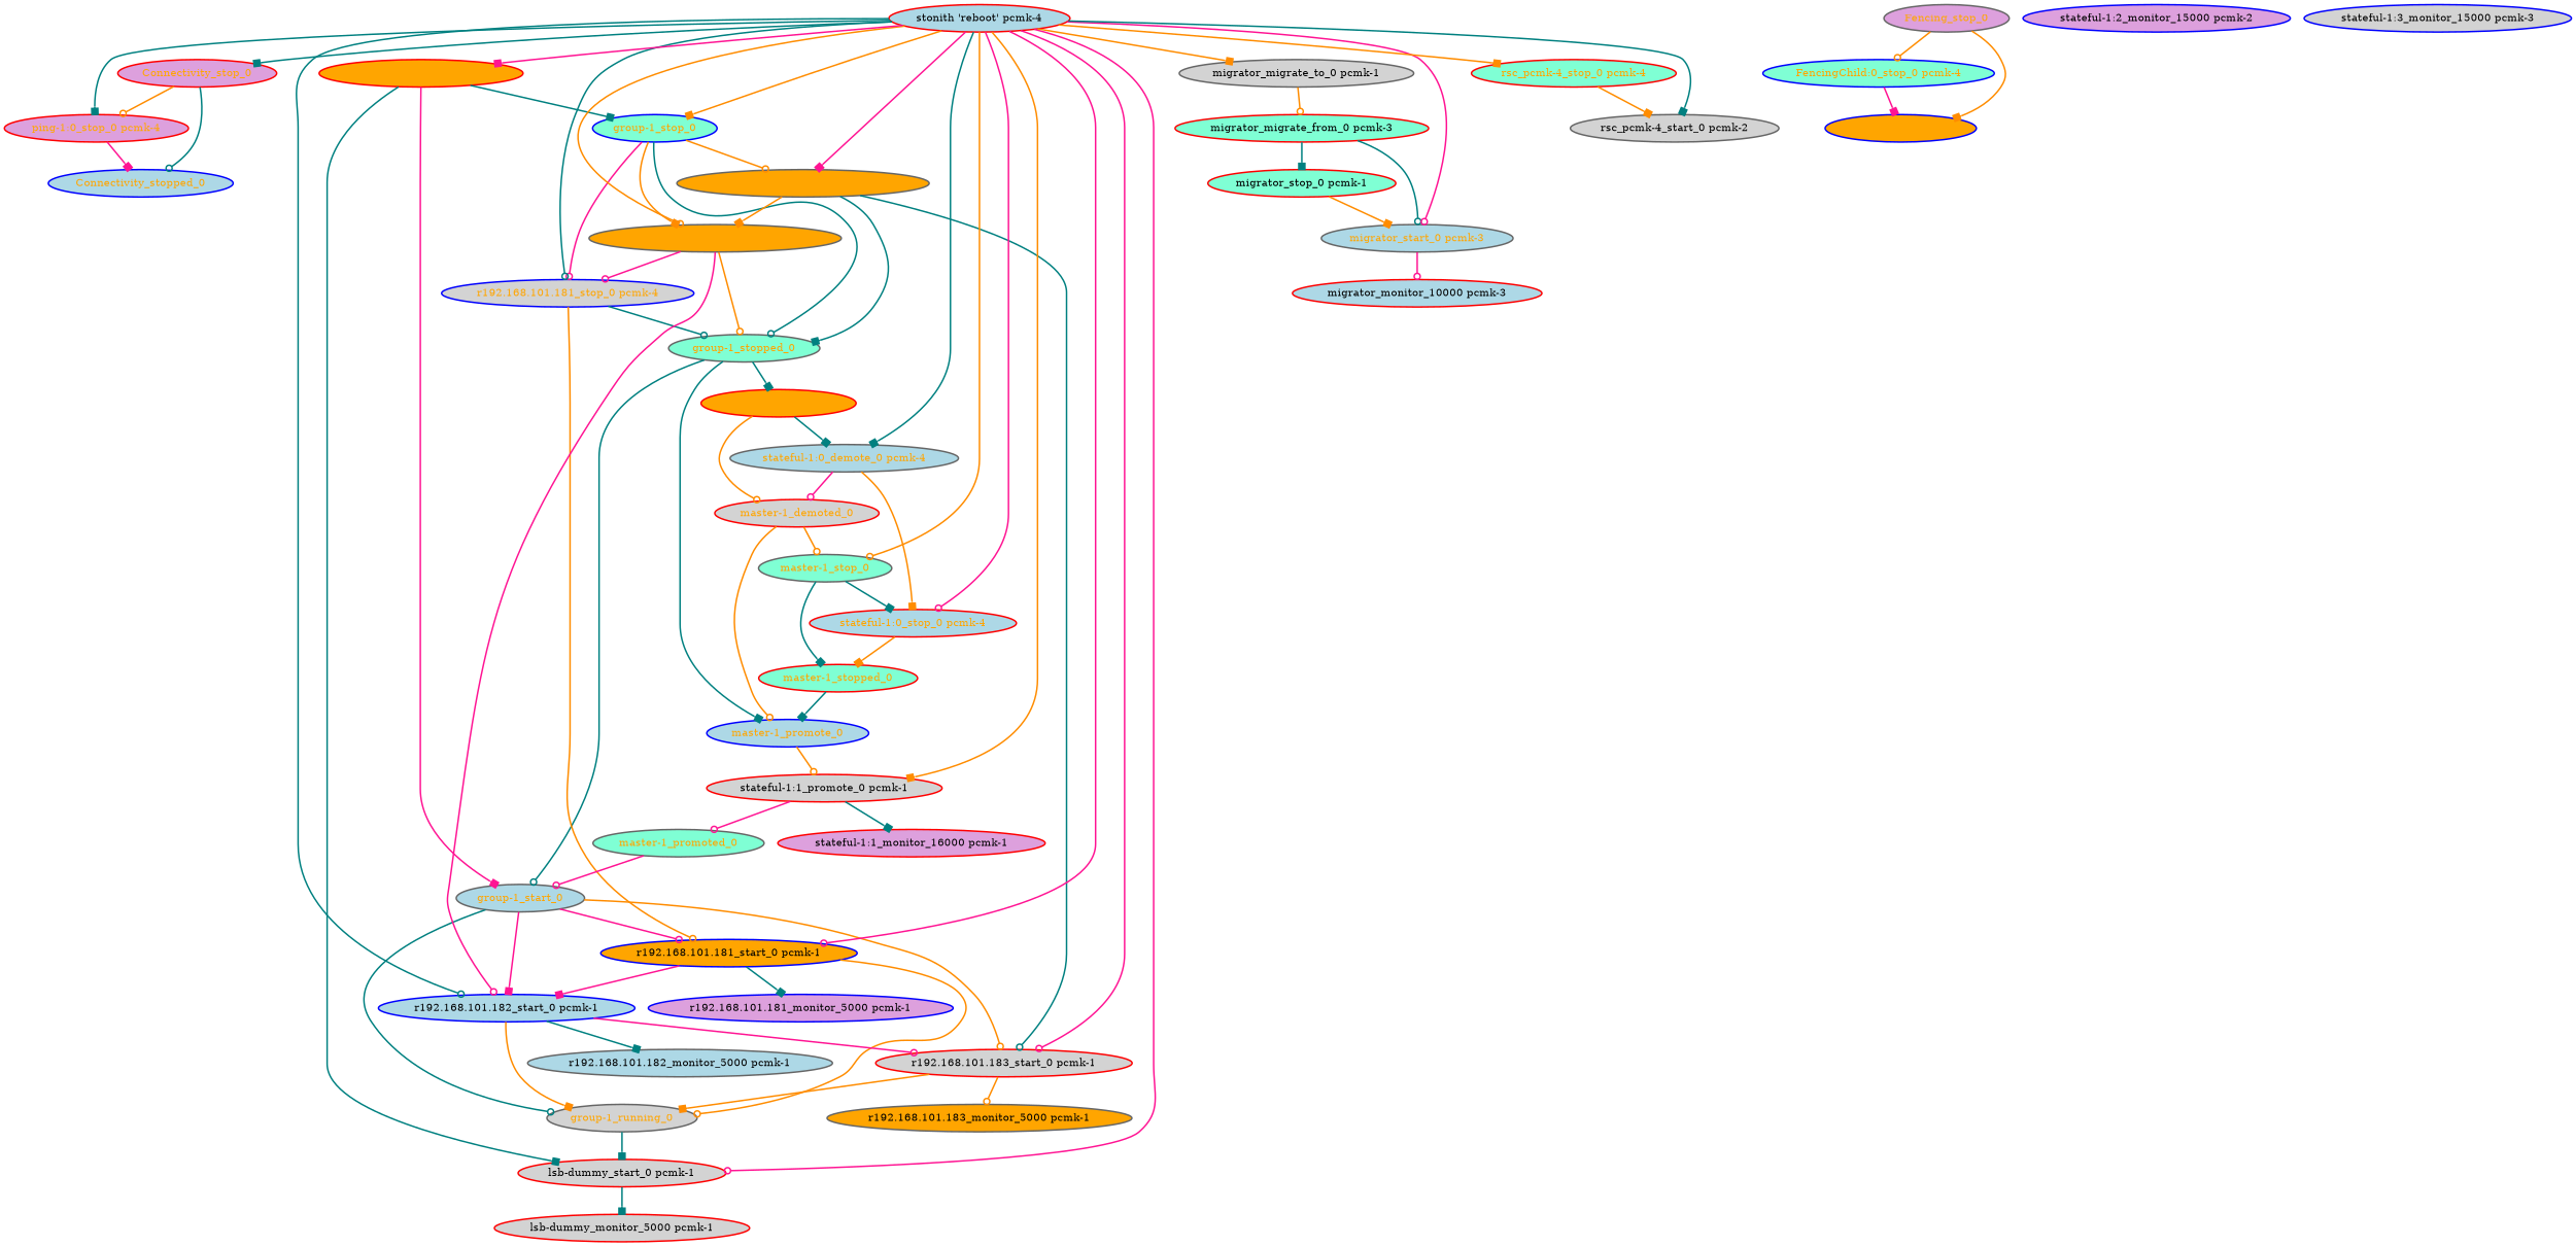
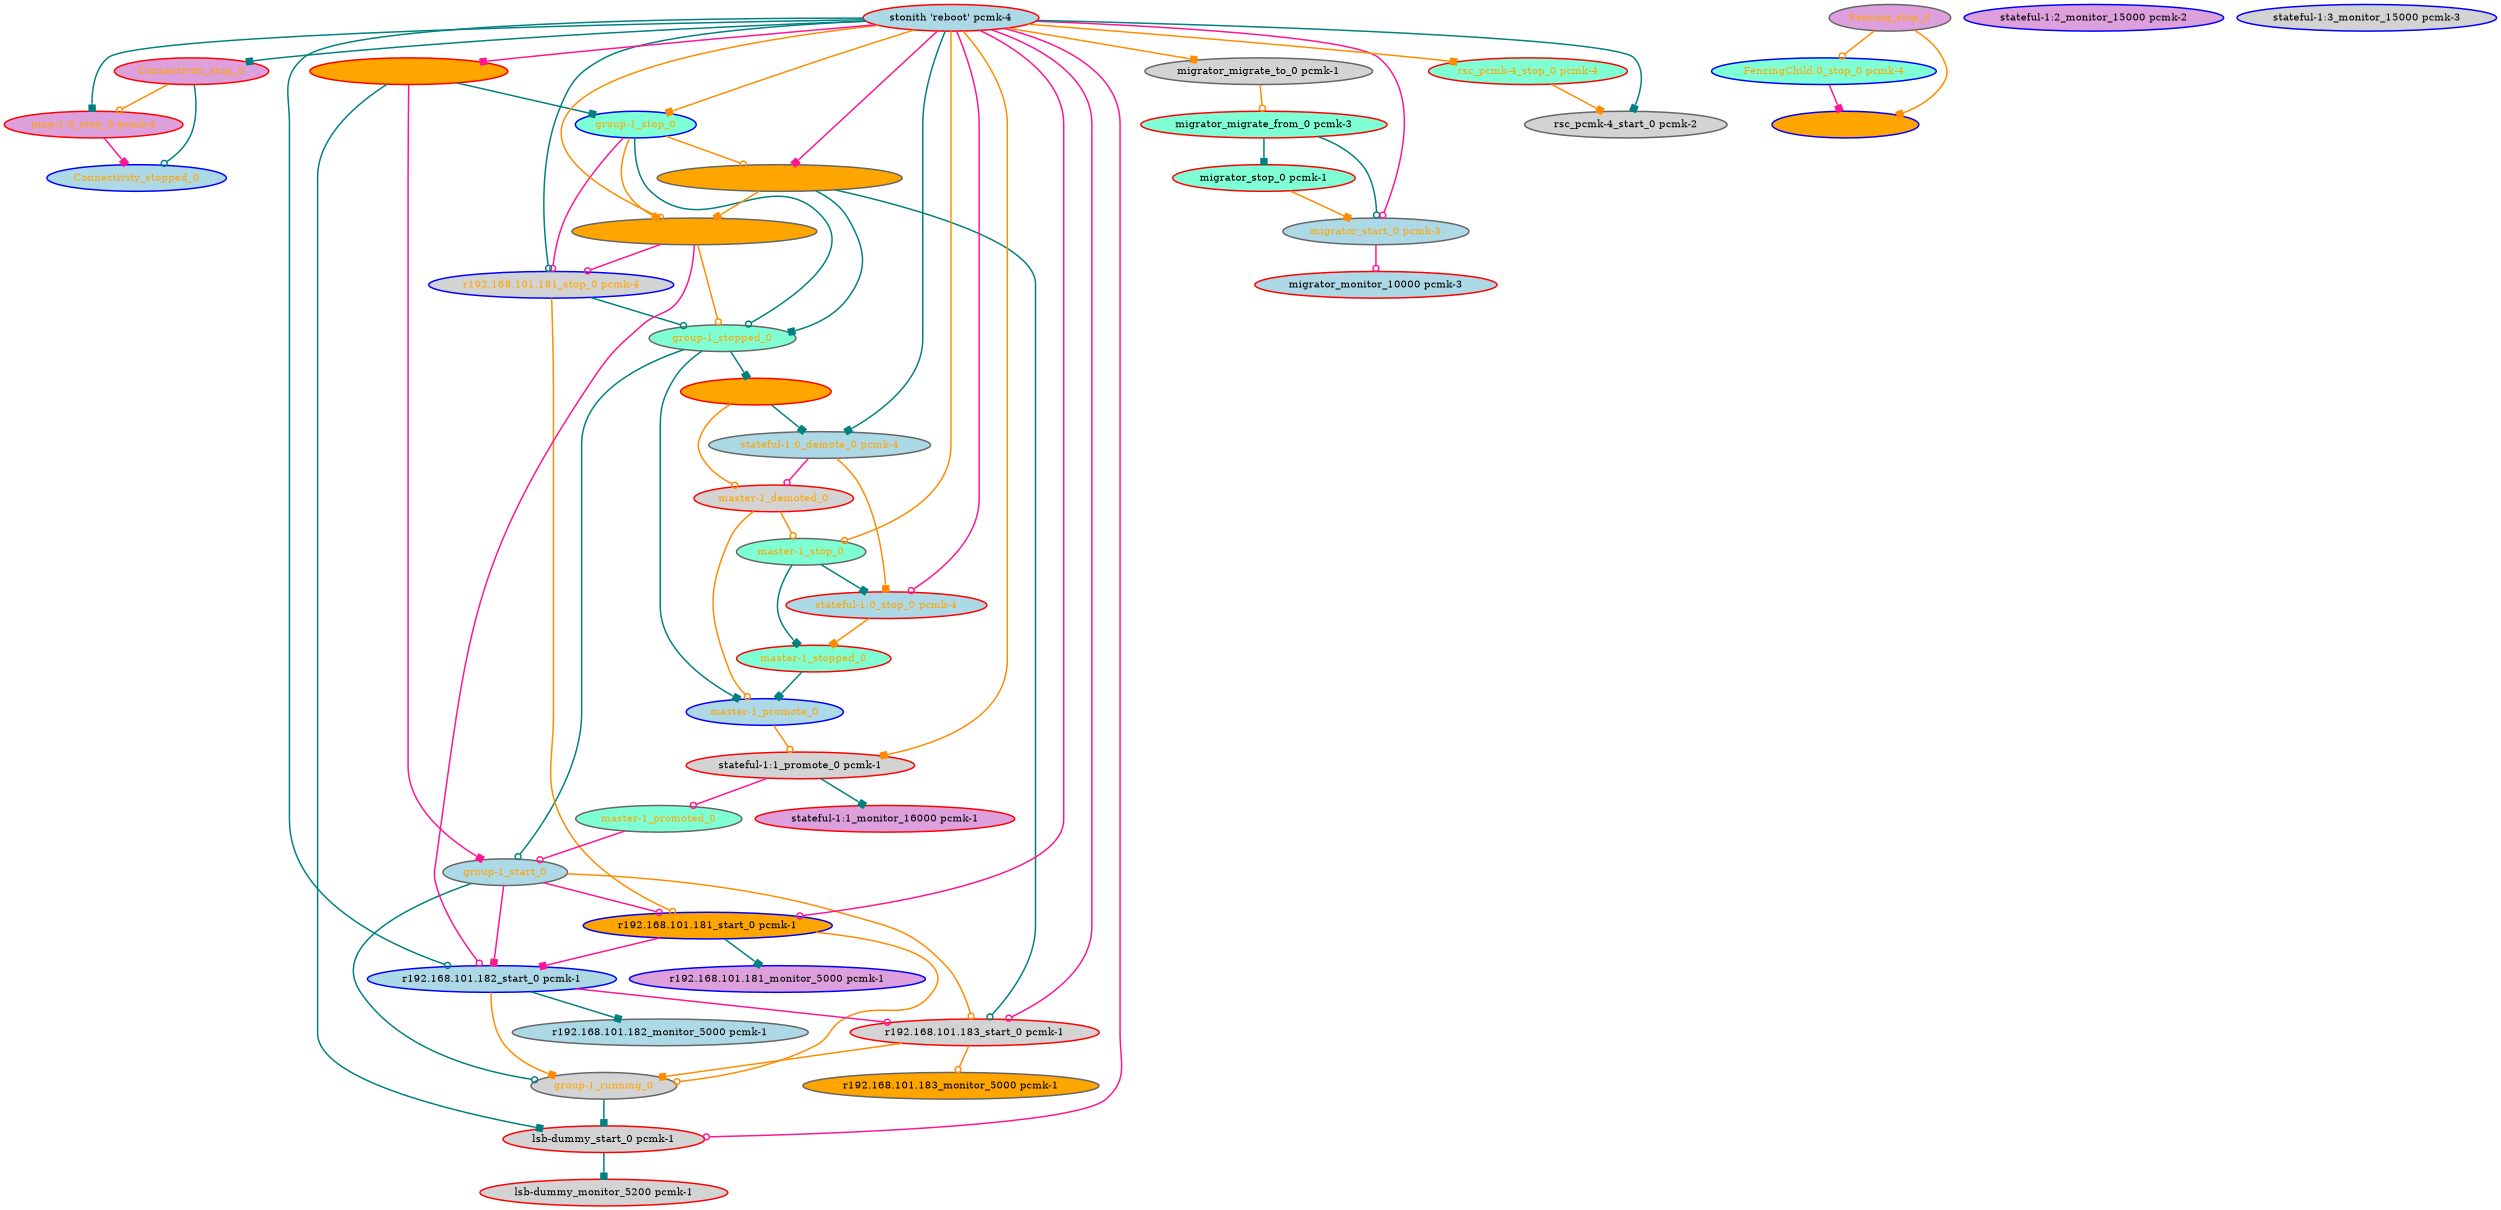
  digraph {
    node [color=red fillcolor=lightblue fontcolor=orange style="bold,filled"]
    edge [arrowhead=box color=teal style=bold]
    Connectivity_stop_0 [fillcolor=plum]
    Connectivity_stopped_0 [color=blue]
    "ping-1:0_stop_0 pcmk-4" [fillcolor=plum]
    "FencingChild:0_stop_0 pcmk-4" [color=blue fillcolor=aquamarine]
    Fencing_stopped_0 [color=blue fillcolor=orange]
    Fencing_stop_0 [color=gray40 fillcolor=plum]
    "group-1_running_0" [color=gray40 fillcolor=lightgrey]
    "lsb-dummy_start_0 pcmk-1" [fillcolor=lightgrey fontcolor=black]
-   "lsb-dummy_monitor_5000 pcmk-1" [fillcolor=lightgrey fontcolor=black]
+   "lsb-dummy_monitor_5000 pcmk-1" [fillcolor=lightgrey fontcolor=black label="lsb-dummy_monitor_5200 pcmk-1"]
    "group-1_start_0" [color=gray40]
    "r192.168.101.181_start_0 pcmk-1" [color=blue fillcolor=orange fontcolor=black]
    "r192.168.101.182_start_0 pcmk-1" [color=blue fontcolor=black]
    "r192.168.101.183_start_0 pcmk-1" [fillcolor=lightgrey fontcolor=black]
    "r192.168.101.181_monitor_5000 pcmk-1" [color=blue fillcolor=plum fontcolor=black]
    "r192.168.101.182_monitor_5000 pcmk-1" [color=gray40 fontcolor=black]
    "r192.168.101.183_monitor_5000 pcmk-1" [color=gray40 fillcolor=orange fontcolor=black]
    "group-1_stop_0" [color=blue fillcolor=aquamarine]
    "group-1_stopped_0" [color=gray40 fillcolor=aquamarine]
    "r192.168.101.181_stop_0 pcmk-4" [color=blue fillcolor=lightgrey]
    "r192.168.101.182_stop_0 pcmk-4" [color=gray40 fillcolor=orange]
    "r192.168.101.183_stop_0 pcmk-4" [color=gray40 fillcolor=orange]
    "master-1_demote_0" [fillcolor=orange]
    "master-1_promote_0" [color=blue]
    "master-1_demoted_0" [fillcolor=lightgrey]
    "stateful-1:0_demote_0 pcmk-4" [color=gray40]
    "stateful-1:1_promote_0 pcmk-1" [fillcolor=lightgrey fontcolor=black]
    "master-1_stop_0" [color=gray40 fillcolor=aquamarine]
    "stateful-1:0_stop_0 pcmk-4"
    "master-1_promoted_0" [color=gray40 fillcolor=aquamarine]
    "stateful-1:1_monitor_16000 pcmk-1" [fillcolor=plum fontcolor=black]
    "lsb-dummy_stop_0 pcmk-4" [fillcolor=orange]
    "master-1_stopped_0" [fillcolor=aquamarine]
    "migrator_migrate_from_0 pcmk-3" [fillcolor=aquamarine fontcolor=black]
    "migrator_start_0 pcmk-3" [color=gray40]
    "migrator_stop_0 pcmk-1" [fillcolor=aquamarine fontcolor=black]
    "migrator_monitor_10000 pcmk-3" [fontcolor=black]
    "migrator_migrate_to_0 pcmk-1" [color=gray40 fillcolor=lightgrey fontcolor=black]
    "rsc_pcmk-4_start_0 pcmk-2" [color=gray40 fillcolor=lightgrey fontcolor=black]
    "rsc_pcmk-4_stop_0 pcmk-4" [fillcolor=aquamarine]
    "stateful-1:2_monitor_15000 pcmk-2" [color=blue fillcolor=plum fontcolor=black]
    "stateful-1:3_monitor_15000 pcmk-3" [color=blue fillcolor=lightgrey fontcolor=black]
    "stonith 'reboot' pcmk-4" [fontcolor=black]
    Connectivity_stop_0 -> Connectivity_stopped_0 [arrowhead=odot]
    Connectivity_stop_0 -> "ping-1:0_stop_0 pcmk-4" [arrowhead=odot color=darkorange]
    "ping-1:0_stop_0 pcmk-4" -> Connectivity_stopped_0 [color=deeppink]
    "FencingChild:0_stop_0 pcmk-4" -> Fencing_stopped_0 [color=deeppink]
    Fencing_stop_0 -> "FencingChild:0_stop_0 pcmk-4" [arrowhead=odot color=darkorange]
    Fencing_stop_0 -> Fencing_stopped_0 [color=darkorange]
    "group-1_running_0" -> "lsb-dummy_start_0 pcmk-1"
    "lsb-dummy_start_0 pcmk-1" -> "lsb-dummy_monitor_5000 pcmk-1"
    "group-1_start_0" -> "group-1_running_0" [arrowhead=odot]
    "group-1_start_0" -> "r192.168.101.181_start_0 pcmk-1" [arrowhead=odot color=deeppink]
    "group-1_start_0" -> "r192.168.101.182_start_0 pcmk-1" [color=deeppink]
    "group-1_start_0" -> "r192.168.101.183_start_0 pcmk-1" [arrowhead=odot color=darkorange]
    "r192.168.101.181_start_0 pcmk-1" -> "group-1_running_0" [arrowhead=odot color=darkorange]
    "r192.168.101.181_start_0 pcmk-1" -> "r192.168.101.182_start_0 pcmk-1" [color=deeppink]
    "r192.168.101.181_start_0 pcmk-1" -> "r192.168.101.181_monitor_5000 pcmk-1"
    "r192.168.101.182_start_0 pcmk-1" -> "group-1_running_0" [color=darkorange]
    "r192.168.101.182_start_0 pcmk-1" -> "r192.168.101.183_start_0 pcmk-1" [arrowhead=odot color=deeppink]
    "r192.168.101.182_start_0 pcmk-1" -> "r192.168.101.182_monitor_5000 pcmk-1"
    "r192.168.101.183_start_0 pcmk-1" -> "group-1_running_0" [color=darkorange]
    "r192.168.101.183_start_0 pcmk-1" -> "r192.168.101.183_monitor_5000 pcmk-1" [arrowhead=odot color=darkorange]
    "group-1_stop_0" -> "group-1_stopped_0" [arrowhead=odot]
    "group-1_stop_0" -> "r192.168.101.181_stop_0 pcmk-4" [arrowhead=odot color=deeppink]
    "group-1_stop_0" -> "r192.168.101.182_stop_0 pcmk-4" [color=darkorange]
    "group-1_stop_0" -> "r192.168.101.183_stop_0 pcmk-4" [arrowhead=odot color=darkorange]
    "group-1_stopped_0" -> "group-1_start_0" [arrowhead=odot]
    "group-1_stopped_0" -> "master-1_demote_0"
    "group-1_stopped_0" -> "master-1_promote_0"
    "r192.168.101.181_stop_0 pcmk-4" -> "r192.168.101.181_start_0 pcmk-1" [arrowhead=odot color=darkorange]
    "r192.168.101.181_stop_0 pcmk-4" -> "group-1_stopped_0" [arrowhead=odot]
    "r192.168.101.182_stop_0 pcmk-4" -> "r192.168.101.182_start_0 pcmk-1" [arrowhead=odot color=deeppink]
    "r192.168.101.182_stop_0 pcmk-4" -> "group-1_stopped_0" [arrowhead=odot color=darkorange]
    "r192.168.101.182_stop_0 pcmk-4" -> "r192.168.101.181_stop_0 pcmk-4" [arrowhead=odot color=deeppink]
    "r192.168.101.183_stop_0 pcmk-4" -> "r192.168.101.183_start_0 pcmk-1" [arrowhead=odot]
    "r192.168.101.183_stop_0 pcmk-4" -> "group-1_stopped_0"
    "r192.168.101.183_stop_0 pcmk-4" -> "r192.168.101.182_stop_0 pcmk-4" [color=darkorange]
    "master-1_demote_0" -> "master-1_demoted_0" [arrowhead=odot color=darkorange]
    "master-1_demote_0" -> "stateful-1:0_demote_0 pcmk-4"
    "master-1_promote_0" -> "stateful-1:1_promote_0 pcmk-1" [arrowhead=odot color=darkorange]
    "master-1_demoted_0" -> "master-1_promote_0" [arrowhead=odot color=darkorange]
    "master-1_demoted_0" -> "master-1_stop_0" [arrowhead=odot color=darkorange]
    "stateful-1:0_demote_0 pcmk-4" -> "master-1_demoted_0" [arrowhead=odot color=deeppink]
    "stateful-1:0_demote_0 pcmk-4" -> "stateful-1:0_stop_0 pcmk-4" [color=darkorange]
    "stateful-1:1_promote_0 pcmk-1" -> "master-1_promoted_0" [arrowhead=odot color=deeppink]
    "stateful-1:1_promote_0 pcmk-1" -> "stateful-1:1_monitor_16000 pcmk-1"
    "master-1_stop_0" -> "stateful-1:0_stop_0 pcmk-4"
    "master-1_stop_0" -> "master-1_stopped_0"
    "stateful-1:0_stop_0 pcmk-4" -> "master-1_stopped_0" [color=darkorange]
    "master-1_promoted_0" -> "group-1_start_0" [arrowhead=odot color=deeppink]
    "lsb-dummy_stop_0 pcmk-4" -> "lsb-dummy_start_0 pcmk-1"
    "lsb-dummy_stop_0 pcmk-4" -> "group-1_start_0" [color=deeppink]
    "lsb-dummy_stop_0 pcmk-4" -> "group-1_stop_0"
    "master-1_stopped_0" -> "master-1_promote_0"
    "migrator_migrate_from_0 pcmk-3" -> "migrator_start_0 pcmk-3" [arrowhead=odot]
    "migrator_migrate_from_0 pcmk-3" -> "migrator_stop_0 pcmk-1"
    "migrator_start_0 pcmk-3" -> "migrator_monitor_10000 pcmk-3" [arrowhead=odot color=deeppink]
    "migrator_stop_0 pcmk-1" -> "migrator_start_0 pcmk-3" [color=darkorange]
    "migrator_migrate_to_0 pcmk-1" -> "migrator_migrate_from_0 pcmk-3" [arrowhead=odot color=darkorange]
    "rsc_pcmk-4_stop_0 pcmk-4" -> "rsc_pcmk-4_start_0 pcmk-2" [color=darkorange]
    "stonith 'reboot' pcmk-4" -> Connectivity_stop_0
    "stonith 'reboot' pcmk-4" -> "ping-1:0_stop_0 pcmk-4"
    "stonith 'reboot' pcmk-4" -> "lsb-dummy_start_0 pcmk-1" [arrowhead=odot color=deeppink]
    "stonith 'reboot' pcmk-4" -> "r192.168.101.181_start_0 pcmk-1" [arrowhead=odot color=deeppink]
    "stonith 'reboot' pcmk-4" -> "r192.168.101.182_start_0 pcmk-1" [arrowhead=odot]
    "stonith 'reboot' pcmk-4" -> "r192.168.101.183_start_0 pcmk-1" [arrowhead=odot color=deeppink]
    "stonith 'reboot' pcmk-4" -> "group-1_stop_0" [color=darkorange]
    "stonith 'reboot' pcmk-4" -> "r192.168.101.181_stop_0 pcmk-4" [arrowhead=odot]
    "stonith 'reboot' pcmk-4" -> "r192.168.101.182_stop_0 pcmk-4" [arrowhead=odot color=darkorange]
    "stonith 'reboot' pcmk-4" -> "r192.168.101.183_stop_0 pcmk-4" [color=deeppink]
    "stonith 'reboot' pcmk-4" -> "stateful-1:0_demote_0 pcmk-4"
    "stonith 'reboot' pcmk-4" -> "stateful-1:1_promote_0 pcmk-1" [color=darkorange]
    "stonith 'reboot' pcmk-4" -> "master-1_stop_0" [arrowhead=odot color=darkorange]
    "stonith 'reboot' pcmk-4" -> "stateful-1:0_stop_0 pcmk-4" [arrowhead=odot color=deeppink]
    "stonith 'reboot' pcmk-4" -> "lsb-dummy_stop_0 pcmk-4" [color=deeppink]
    "stonith 'reboot' pcmk-4" -> "migrator_start_0 pcmk-3" [arrowhead=odot color=deeppink]
    "stonith 'reboot' pcmk-4" -> "migrator_migrate_to_0 pcmk-1" [color=darkorange]
    "stonith 'reboot' pcmk-4" -> "rsc_pcmk-4_start_0 pcmk-2"
    "stonith 'reboot' pcmk-4" -> "rsc_pcmk-4_stop_0 pcmk-4" [color=darkorange]
  }
